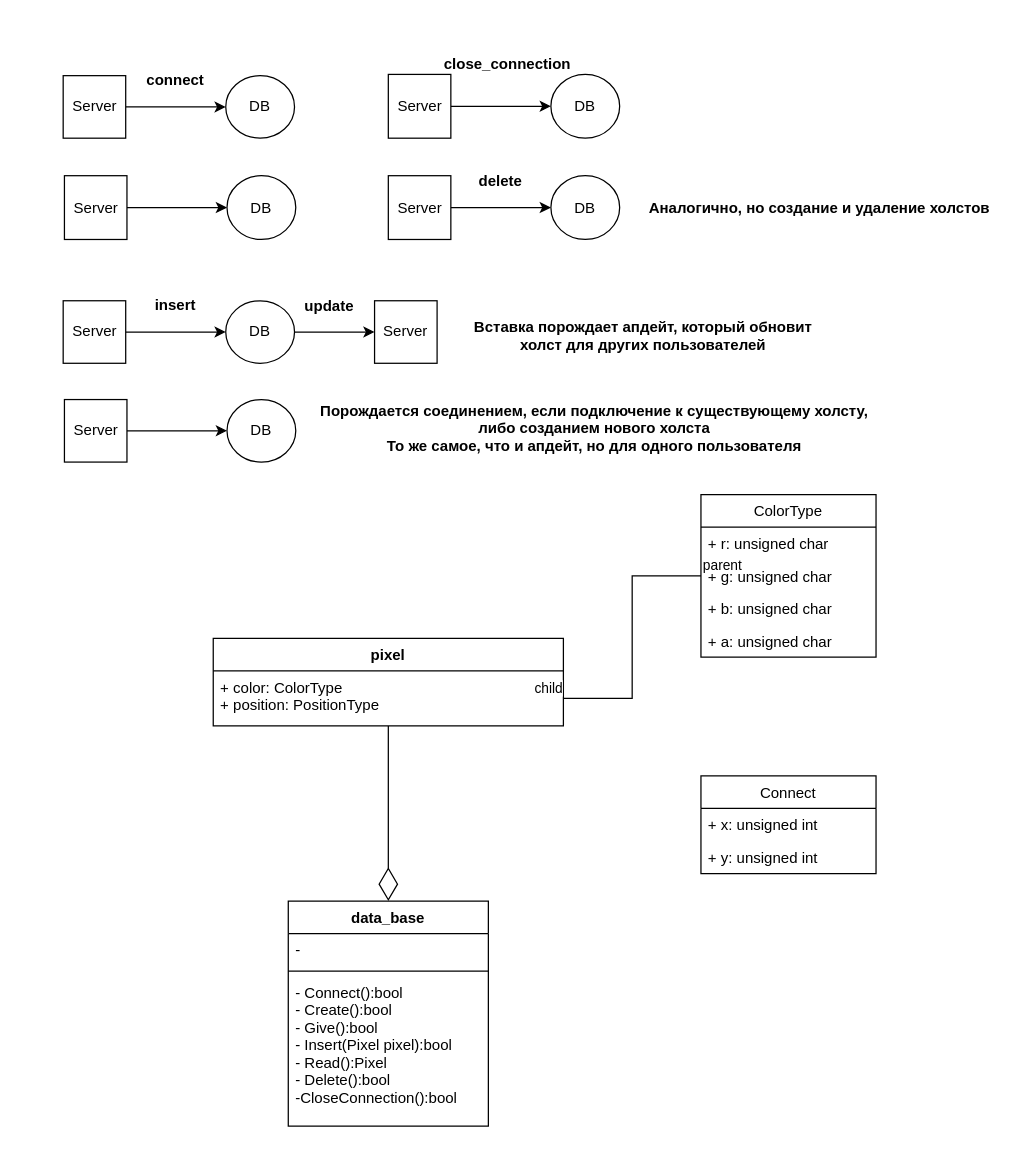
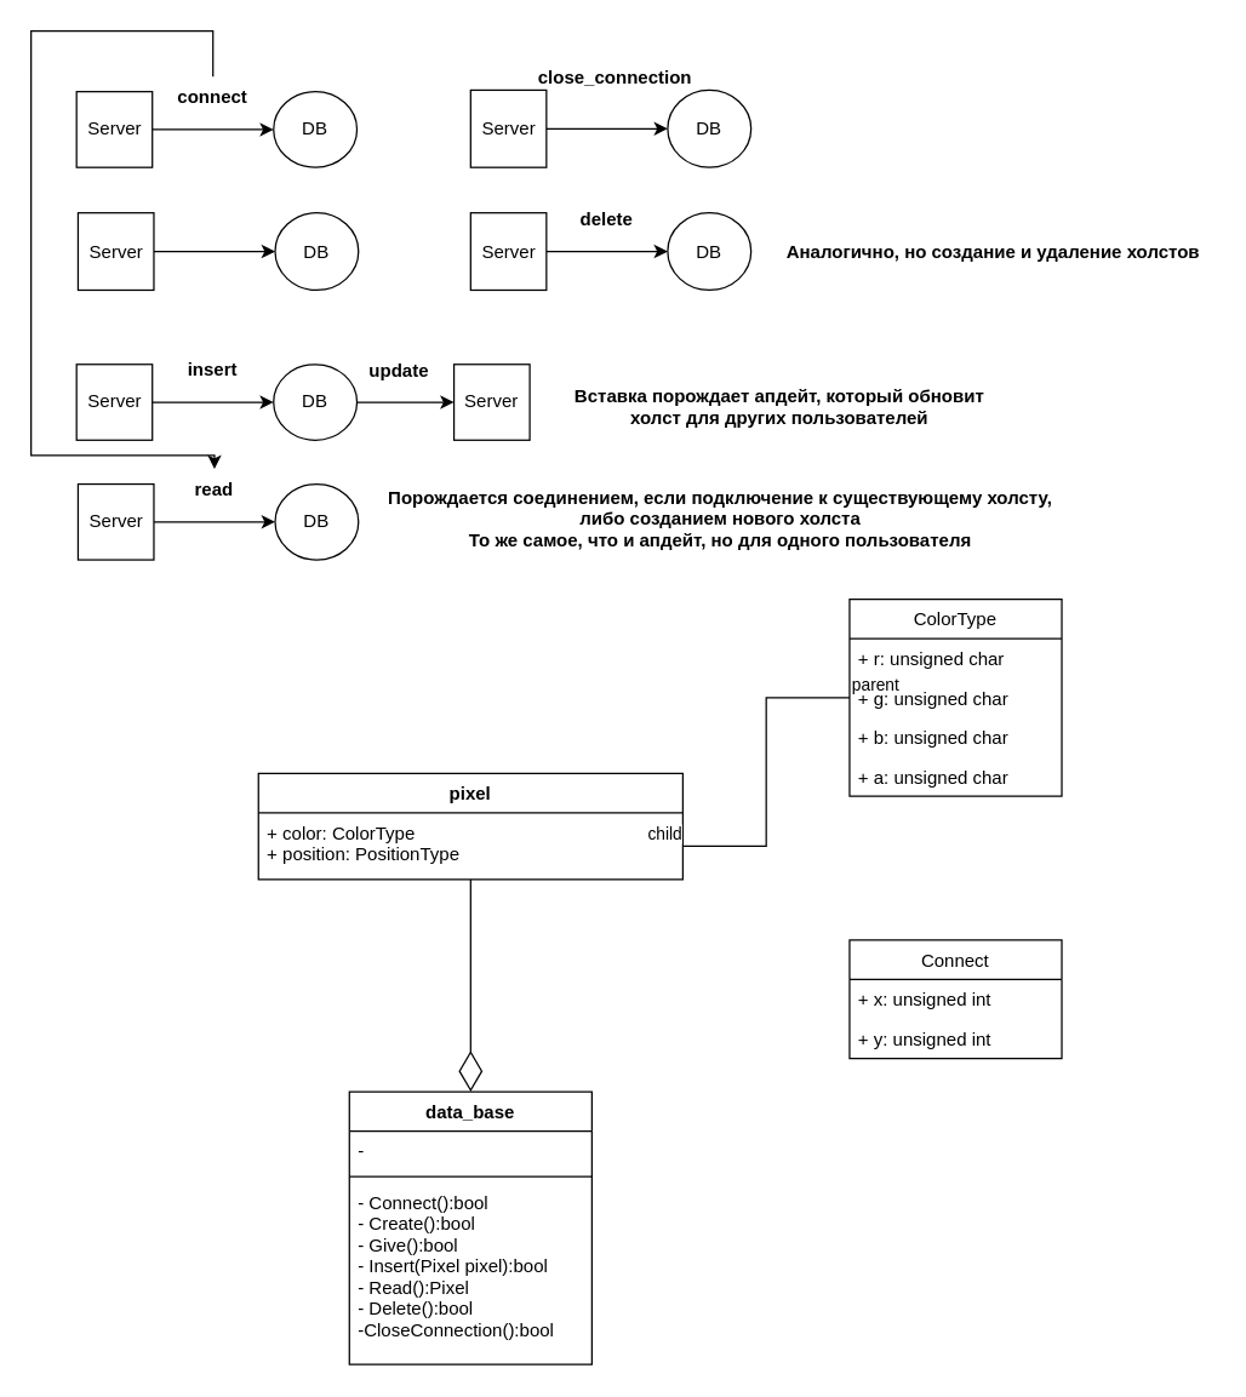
  <mxCell id="0" />
  <mxCell id="1" parent="0" />
  <mxCell id="2" value="data_base" style="swimlane;fontStyle=1;align=center;verticalAlign=top;childLayout=stackLayout;horizontal=1;startSize=26;horizontalStack=0;resizeParent=1;resizeParentMax=0;resizeLast=0;collapsible=1;marginBottom=0;" parent="1" vertex="1"><mxGeometry x="230" y="720" width="160" height="180" as="geometry" /></mxCell>
  <mxCell id="3" value="- " style="text;strokeColor=none;fillColor=none;align=left;verticalAlign=top;spacingLeft=4;spacingRight=4;overflow=hidden;rotatable=0;points=[[0,0.5],[1,0.5]];portConstraint=eastwest;" parent="2" vertex="1"><mxGeometry y="26" width="160" height="26" as="geometry" /></mxCell>
  <mxCell id="4" value="" style="line;strokeWidth=1;fillColor=none;align=left;verticalAlign=middle;spacingTop=-1;spacingLeft=3;spacingRight=3;rotatable=0;labelPosition=right;points=[];portConstraint=eastwest;" parent="2" vertex="1"><mxGeometry y="52" width="160" height="8" as="geometry" /></mxCell>
  <mxCell id="5" value="- Connect():bool&#10;- Create():bool&#10;- Give():bool&#10;- Insert(Pixel pixel):bool&#10;- Read():Pixel&#10;- Delete():bool&#10;-CloseConnection():bool&#10;" style="text;strokeColor=none;fillColor=none;align=left;verticalAlign=top;spacingLeft=4;spacingRight=4;overflow=hidden;rotatable=0;points=[[0,0.5],[1,0.5]];portConstraint=eastwest;" parent="2" vertex="1"><mxGeometry y="60" width="160" height="120" as="geometry" /></mxCell>
  <mxCell id="6" value="" style="edgeStyle=orthogonalEdgeStyle;rounded=0;orthogonalLoop=1;jettySize=auto;html=1;" parent="1" source="7" target="9" edge="1"><mxGeometry relative="1" as="geometry" /></mxCell>
  <mxCell id="7" value="&lt;div&gt;Server&lt;/div&gt;" style="html=1;" parent="1" vertex="1"><mxGeometry x="50" y="60" width="50" height="50" as="geometry" /></mxCell>
+ <mxCell id="8" style="edgeStyle=orthogonalEdgeStyle;rounded=0;orthogonalLoop=1;jettySize=auto;html=1;" parent="1" source="10" target="32" edge="1"><mxGeometry relative="1" as="geometry"><Array as="points"><mxPoint x="140" y="20" /><mxPoint x="20" y="20" /><mxPoint x="20" y="300" /><mxPoint x="141" y="300" /></Array></mxGeometry></mxCell>
  <mxCell id="9" value="DB" style="ellipse;whiteSpace=wrap;html=1;" parent="1" vertex="1"><mxGeometry x="180" y="60" width="55" height="50" as="geometry" /></mxCell>
  <mxCell id="10" value="сonnect" style="text;align=center;fontStyle=1;verticalAlign=middle;spacingLeft=3;spacingRight=3;strokeColor=none;rotatable=0;points=[[0,0.5],[1,0.5]];portConstraint=eastwest;" parent="1" vertex="1"><mxGeometry x="100" y="50" width="80" height="26" as="geometry" /></mxCell>
  <mxCell id="11" value="" style="edgeStyle=orthogonalEdgeStyle;rounded=0;orthogonalLoop=1;jettySize=auto;html=1;" parent="1" source="12" target="14" edge="1"><mxGeometry relative="1" as="geometry" /></mxCell>
  <mxCell id="12" value="&lt;div&gt;Server&lt;/div&gt;" style="html=1;" parent="1" vertex="1"><mxGeometry x="50" y="240" width="50" height="50" as="geometry" /></mxCell>
  <mxCell id="13" value="" style="edgeStyle=orthogonalEdgeStyle;rounded=0;orthogonalLoop=1;jettySize=auto;html=1;" parent="1" source="14" target="27" edge="1"><mxGeometry relative="1" as="geometry" /></mxCell>
  <mxCell id="14" value="DB" style="ellipse;whiteSpace=wrap;html=1;" parent="1" vertex="1"><mxGeometry x="180" y="240" width="55" height="50" as="geometry" /></mxCell>
  <mxCell id="15" value="insert" style="text;align=center;fontStyle=1;verticalAlign=middle;spacingLeft=3;spacingRight=3;strokeColor=none;rotatable=0;points=[[0,0.5],[1,0.5]];portConstraint=eastwest;" parent="1" vertex="1"><mxGeometry x="100" y="230" width="80" height="26" as="geometry" /></mxCell>
  <mxCell id="16" value="" style="edgeStyle=orthogonalEdgeStyle;rounded=0;orthogonalLoop=1;jettySize=auto;html=1;" parent="1" source="17" target="18" edge="1"><mxGeometry relative="1" as="geometry" /></mxCell>
  <mxCell id="17" value="&lt;div&gt;Server&lt;/div&gt;" style="html=1;" parent="1" vertex="1"><mxGeometry x="310" y="59" width="50" height="51" as="geometry" /></mxCell>
  <mxCell id="18" value="DB" style="ellipse;whiteSpace=wrap;html=1;" parent="1" vertex="1"><mxGeometry x="440" y="59" width="55" height="51" as="geometry" /></mxCell>
  <mxCell id="19" value="close_connection" style="text;align=center;fontStyle=1;verticalAlign=middle;spacingLeft=3;spacingRight=3;strokeColor=none;rotatable=0;points=[[0,0.5],[1,0.5]];portConstraint=eastwest;" parent="1" vertex="1"><mxGeometry x="351" y="39" width="109" height="22" as="geometry" /></mxCell>
  <mxCell id="20" value="" style="edgeStyle=orthogonalEdgeStyle;rounded=0;orthogonalLoop=1;jettySize=auto;html=1;" parent="1" source="21" target="22" edge="1"><mxGeometry relative="1" as="geometry" /></mxCell>
  <mxCell id="21" value="&lt;div&gt;Server&lt;/div&gt;" style="html=1;" parent="1" vertex="1"><mxGeometry x="310" y="140" width="50" height="51" as="geometry" /></mxCell>
  <mxCell id="22" value="DB" style="ellipse;whiteSpace=wrap;html=1;" parent="1" vertex="1"><mxGeometry x="440" y="140" width="55" height="51" as="geometry" /></mxCell>
  <mxCell id="23" value="delete" style="text;align=center;fontStyle=1;verticalAlign=middle;spacingLeft=3;spacingRight=3;strokeColor=none;rotatable=0;points=[[0,0.5],[1,0.5]];portConstraint=eastwest;" parent="1" vertex="1"><mxGeometry x="360" y="130" width="80" height="27" as="geometry" /></mxCell>
  <mxCell id="24" value="" style="edgeStyle=orthogonalEdgeStyle;rounded=0;orthogonalLoop=1;jettySize=auto;html=1;" parent="1" source="25" target="26" edge="1"><mxGeometry relative="1" as="geometry" /></mxCell>
  <mxCell id="25" value="&lt;div&gt;Server&lt;/div&gt;" style="html=1;" parent="1" vertex="1"><mxGeometry x="51" y="140" width="50" height="51" as="geometry" /></mxCell>
  <mxCell id="26" value="DB" style="ellipse;whiteSpace=wrap;html=1;" parent="1" vertex="1"><mxGeometry x="181" y="140" width="55" height="51" as="geometry" /></mxCell>
  <mxCell id="27" value="Server" style="whiteSpace=wrap;html=1;" parent="1" vertex="1"><mxGeometry x="299" y="240" width="50" height="50" as="geometry" /></mxCell>
  <mxCell id="28" value="update" style="text;align=center;fontStyle=1;verticalAlign=middle;spacingLeft=3;spacingRight=3;strokeColor=none;rotatable=0;points=[[0,0.5],[1,0.5]];portConstraint=eastwest;" parent="1" vertex="1"><mxGeometry x="223" y="231" width="80" height="26" as="geometry" /></mxCell>
  <mxCell id="29" value="" style="edgeStyle=orthogonalEdgeStyle;rounded=0;orthogonalLoop=1;jettySize=auto;html=1;" parent="1" source="30" target="31" edge="1"><mxGeometry relative="1" as="geometry" /></mxCell>
  <mxCell id="30" value="&lt;div&gt;Server&lt;/div&gt;" style="html=1;" parent="1" vertex="1"><mxGeometry x="51" y="319" width="50" height="50" as="geometry" /></mxCell>
  <mxCell id="31" value="DB" style="ellipse;whiteSpace=wrap;html=1;" parent="1" vertex="1"><mxGeometry x="181" y="319" width="55" height="50" as="geometry" /></mxCell>
+ <mxCell id="32" value="read" style="text;align=center;fontStyle=1;verticalAlign=middle;spacingLeft=3;spacingRight=3;strokeColor=none;rotatable=0;points=[[0,0.5],[1,0.5]];portConstraint=eastwest;" parent="1" vertex="1"><mxGeometry x="101" y="309" width="80" height="26" as="geometry" /></mxCell>
  <mxCell id="33" value="Аналогично, но создание и удаление холстов" style="text;align=center;fontStyle=1;verticalAlign=middle;spacingLeft=3;spacingRight=3;strokeColor=none;rotatable=0;points=[[0,0.5],[1,0.5]];portConstraint=eastwest;" parent="1" vertex="1"><mxGeometry x="510" y="140" width="290" height="50" as="geometry" /></mxCell>
  <mxCell id="34" value="Вставка порождает апдейт, который обновит&#10; холст для других пользователей" style="text;align=center;fontStyle=1;verticalAlign=middle;spacingLeft=3;spacingRight=3;strokeColor=none;rotatable=0;points=[[0,0.5],[1,0.5]];portConstraint=eastwest;" parent="1" vertex="1"><mxGeometry x="368" y="245" width="292" height="45" as="geometry" /></mxCell>
  <mxCell id="35" value="Порождается соединением, если подключение к существующему холсту,&#10;либо созданием нового холста&#10;То же самое, что и апдейт, но для одного пользователя" style="text;align=center;fontStyle=1;verticalAlign=middle;spacingLeft=3;spacingRight=3;strokeColor=none;rotatable=0;points=[[0,0.5],[1,0.5]];portConstraint=eastwest;" parent="1" vertex="1"><mxGeometry x="250" y="323" width="450" height="37" as="geometry" /></mxCell>
  <mxCell id="36" value="pixel" style="swimlane;fontStyle=1;align=center;verticalAlign=top;childLayout=stackLayout;horizontal=1;startSize=26;horizontalStack=0;resizeParent=1;resizeParentMax=0;resizeLast=0;collapsible=1;marginBottom=0;" parent="1" vertex="1"><mxGeometry x="170" y="510" width="280" height="70" as="geometry" /></mxCell>
  <mxCell id="37" value="+ color: ColorType&#10;+ position: PositionType" style="text;strokeColor=none;fillColor=none;align=left;verticalAlign=top;spacingLeft=4;spacingRight=4;overflow=hidden;rotatable=0;points=[[0,0.5],[1,0.5]];portConstraint=eastwest;" parent="36" vertex="1"><mxGeometry y="26" width="280" height="44" as="geometry" /></mxCell>
  <mxCell id="38" value="ColorType" style="swimlane;fontStyle=0;childLayout=stackLayout;horizontal=1;startSize=26;fillColor=none;horizontalStack=0;resizeParent=1;resizeParentMax=0;resizeLast=0;collapsible=1;marginBottom=0;" parent="1" vertex="1"><mxGeometry x="560" y="395" width="140" height="130" as="geometry"><mxRectangle x="815" y="600" width="90" height="26" as="alternateBounds" /></mxGeometry></mxCell>
  <mxCell id="39" value="+ r: unsigned char" style="text;strokeColor=none;fillColor=none;align=left;verticalAlign=top;spacingLeft=4;spacingRight=4;overflow=hidden;rotatable=0;points=[[0,0.5],[1,0.5]];portConstraint=eastwest;" parent="38" vertex="1"><mxGeometry y="26" width="140" height="26" as="geometry" /></mxCell>
  <mxCell id="40" value="+ g: unsigned char" style="text;strokeColor=none;fillColor=none;align=left;verticalAlign=top;spacingLeft=4;spacingRight=4;overflow=hidden;rotatable=0;points=[[0,0.5],[1,0.5]];portConstraint=eastwest;" parent="38" vertex="1"><mxGeometry y="52" width="140" height="26" as="geometry" /></mxCell>
  <mxCell id="41" value="+ b: unsigned char" style="text;strokeColor=none;fillColor=none;align=left;verticalAlign=top;spacingLeft=4;spacingRight=4;overflow=hidden;rotatable=0;points=[[0,0.5],[1,0.5]];portConstraint=eastwest;" parent="38" vertex="1"><mxGeometry y="78" width="140" height="26" as="geometry" /></mxCell>
  <mxCell id="42" value="+ a: unsigned char" style="text;strokeColor=none;fillColor=none;align=left;verticalAlign=top;spacingLeft=4;spacingRight=4;overflow=hidden;rotatable=0;points=[[0,0.5],[1,0.5]];portConstraint=eastwest;" parent="38" vertex="1"><mxGeometry y="104" width="140" height="26" as="geometry" /></mxCell>
  <mxCell id="43" value="Connect" style="swimlane;fontStyle=0;childLayout=stackLayout;horizontal=1;startSize=26;fillColor=none;horizontalStack=0;resizeParent=1;resizeParentMax=0;resizeLast=0;collapsible=1;marginBottom=0;" parent="1" vertex="1"><mxGeometry x="560" y="620" width="140" height="78" as="geometry" /></mxCell>
  <mxCell id="44" value="+ x: unsigned int" style="text;strokeColor=none;fillColor=none;align=left;verticalAlign=top;spacingLeft=4;spacingRight=4;overflow=hidden;rotatable=0;points=[[0,0.5],[1,0.5]];portConstraint=eastwest;" parent="43" vertex="1"><mxGeometry y="26" width="140" height="26" as="geometry" /></mxCell>
  <mxCell id="45" value="+ y: unsigned int" style="text;strokeColor=none;fillColor=none;align=left;verticalAlign=top;spacingLeft=4;spacingRight=4;overflow=hidden;rotatable=0;points=[[0,0.5],[1,0.5]];portConstraint=eastwest;" parent="43" vertex="1"><mxGeometry y="52" width="140" height="26" as="geometry" /></mxCell>
  <mxCell id="46" value="" style="endArrow=diamondThin;endFill=0;endSize=24;html=1;rounded=0;entryX=0.5;entryY=0;entryDx=0;entryDy=0;exitX=0.5;exitY=1;exitDx=0;exitDy=0;" parent="1" source="36" target="2" edge="1"><mxGeometry width="160" relative="1" as="geometry"><mxPoint x="180" y="630" as="sourcePoint" /><mxPoint x="340" y="630" as="targetPoint" /></mxGeometry></mxCell>
  <mxCell id="47" value="" style="endArrow=none;html=1;edgeStyle=orthogonalEdgeStyle;rounded=0;exitX=0;exitY=0.5;exitDx=0;exitDy=0;entryX=1;entryY=0.5;entryDx=0;entryDy=0;" parent="1" source="40" target="37" edge="1"><mxGeometry relative="1" as="geometry"><mxPoint x="370" y="790" as="sourcePoint" /><mxPoint x="450" y="560" as="targetPoint" /></mxGeometry></mxCell>
  <mxCell id="48" value="parent" style="edgeLabel;resizable=0;html=1;align=left;verticalAlign=bottom;" parent="47" connectable="0" vertex="1"><mxGeometry x="-1" relative="1" as="geometry" /></mxCell>
  <mxCell id="49" value="child" style="edgeLabel;resizable=0;html=1;align=right;verticalAlign=bottom;" parent="47" connectable="0" vertex="1"><mxGeometry x="1" relative="1" as="geometry" /></mxCell>
